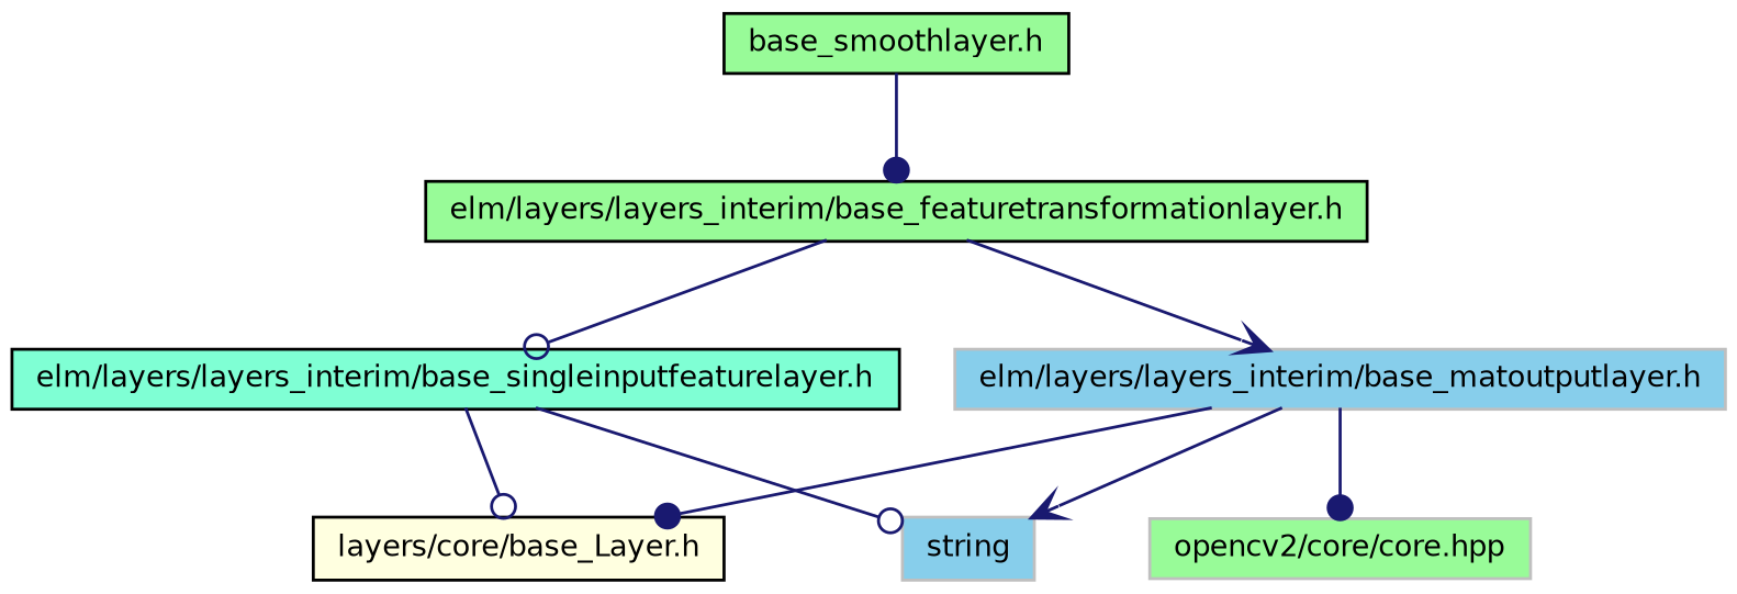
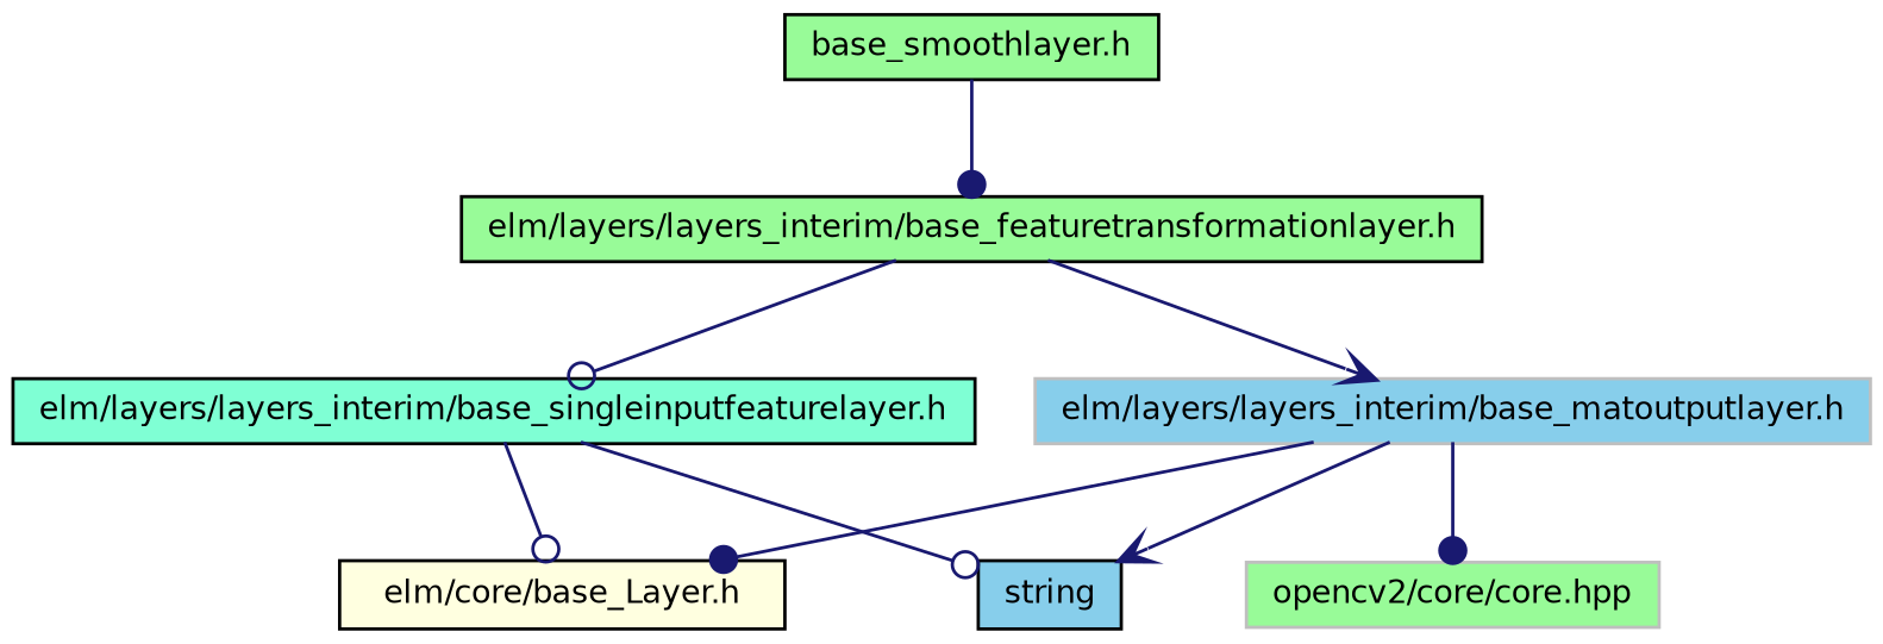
  digraph {
    node [color=black fillcolor=palegreen fontname=Helvetica fontsize=10 shape=record style=filled]
    edge [arrowhead=dot color=midnightblue fontname=Helvetica fontsize=10 labelfontname=Helvetica labelfontsize=10 style=solid]
    n1 [fontcolor=black height=0.2 label="base_smoothlayer.h" width=0.4]
    n2 [height=0.2 label="elm/layers/layers_interim/base_featuretransformationlayer.h" width=0.4]
    n3 [fillcolor=aquamarine height=0.2 label="elm/layers/layers_interim/base_singleinputfeaturelayer.h" width=0.4]
    n4 [color=grey75 fillcolor=skyblue height=0.2 label="elm/layers/layers_interim/base_matoutputlayer.h" width=0.4]
-   n5 [color=grey75 fillcolor=skyblue height=0.2 label=string width=0.4]
-   n6 [fillcolor=lightyellow height=0.2 label="layers/core/base_Layer.h" width=0.4]
+   n5 [fillcolor=skyblue height=0.2 label=string width=0.4]
+   n6 [fillcolor=lightyellow height=0.2 label="elm/core/base_Layer.h" width=0.4]
    n7 [color=grey75 height=0.2 label="opencv2/core/core.hpp" width=0.4]
    n1 -> n2
    n2 -> n3 [arrowhead=odot]
    n2 -> n4 [arrowhead=vee]
    n3 -> n5 [arrowhead=odot]
    n3 -> n6 [arrowhead=odot]
    n4 -> n5 [arrowhead=vee]
    n4 -> n6
    n4 -> n7
  }
